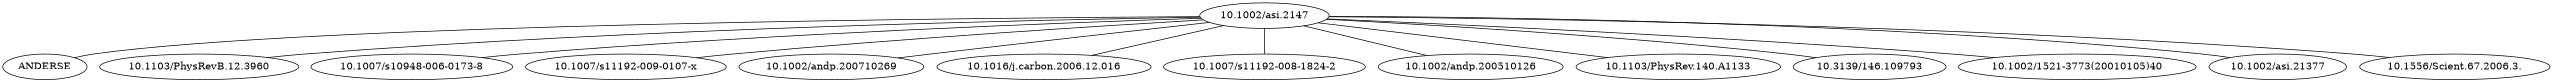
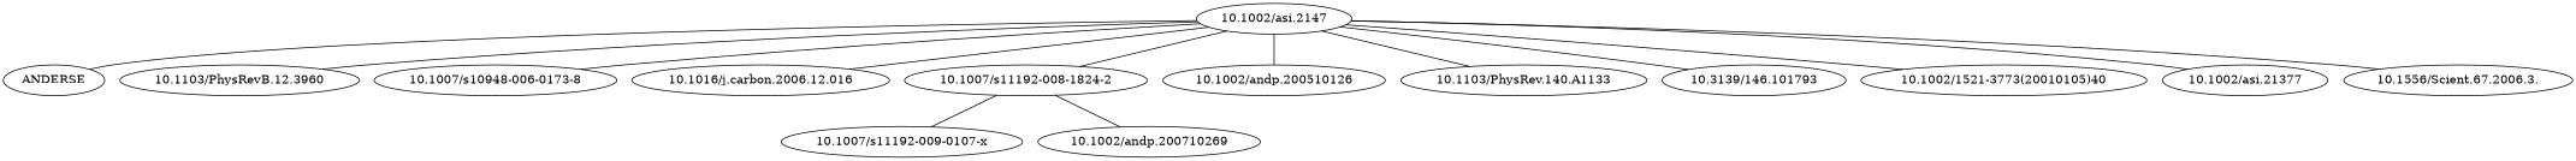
  strict graph {
    "10.1002/asi.2147"
    ANDERSE
    n3 [label="10.1103/PhysRevB.12.3960"]
    "10.1007/s10948-006-0173-8"
    "10.1007/s11192-009-0107-x"
    "10.1002/andp.200710269"
    "10.1016/j.carbon.2006.12.016"
    "10.1007/s11192-008-1824-2"
    n9 [label="10.1002/andp.200510126"]
    "10.1103/PhysRev.140.A1133"
-   "10.3139/146.101793" [label="10.3139/146.109793"]
+   "10.3139/146.101793"
    "10.1002/1521-3773(20010105)40"
    "10.1002/asi.21377"
    "10.1556/Scient.67.2006.3."
    "10.1002/asi.2147" -- ANDERSE
    "10.1002/asi.2147" -- n3
    "10.1002/asi.2147" -- "10.1007/s10948-006-0173-8"
-   "10.1002/asi.2147" -- "10.1007/s11192-009-0107-x"
-   "10.1002/asi.2147" -- "10.1002/andp.200710269"
+   "10.1007/s11192-008-1824-2" -- "10.1007/s11192-009-0107-x"
+   "10.1007/s11192-008-1824-2" -- "10.1002/andp.200710269"
    "10.1002/asi.2147" -- "10.1016/j.carbon.2006.12.016"
    "10.1002/asi.2147" -- "10.1007/s11192-008-1824-2"
    "10.1002/asi.2147" -- n9
    "10.1002/asi.2147" -- "10.1103/PhysRev.140.A1133"
    "10.1002/asi.2147" -- "10.3139/146.101793"
    "10.1002/asi.2147" -- "10.1002/1521-3773(20010105)40"
    "10.1002/asi.2147" -- "10.1002/asi.21377"
    "10.1002/asi.2147" -- "10.1556/Scient.67.2006.3."
  }
